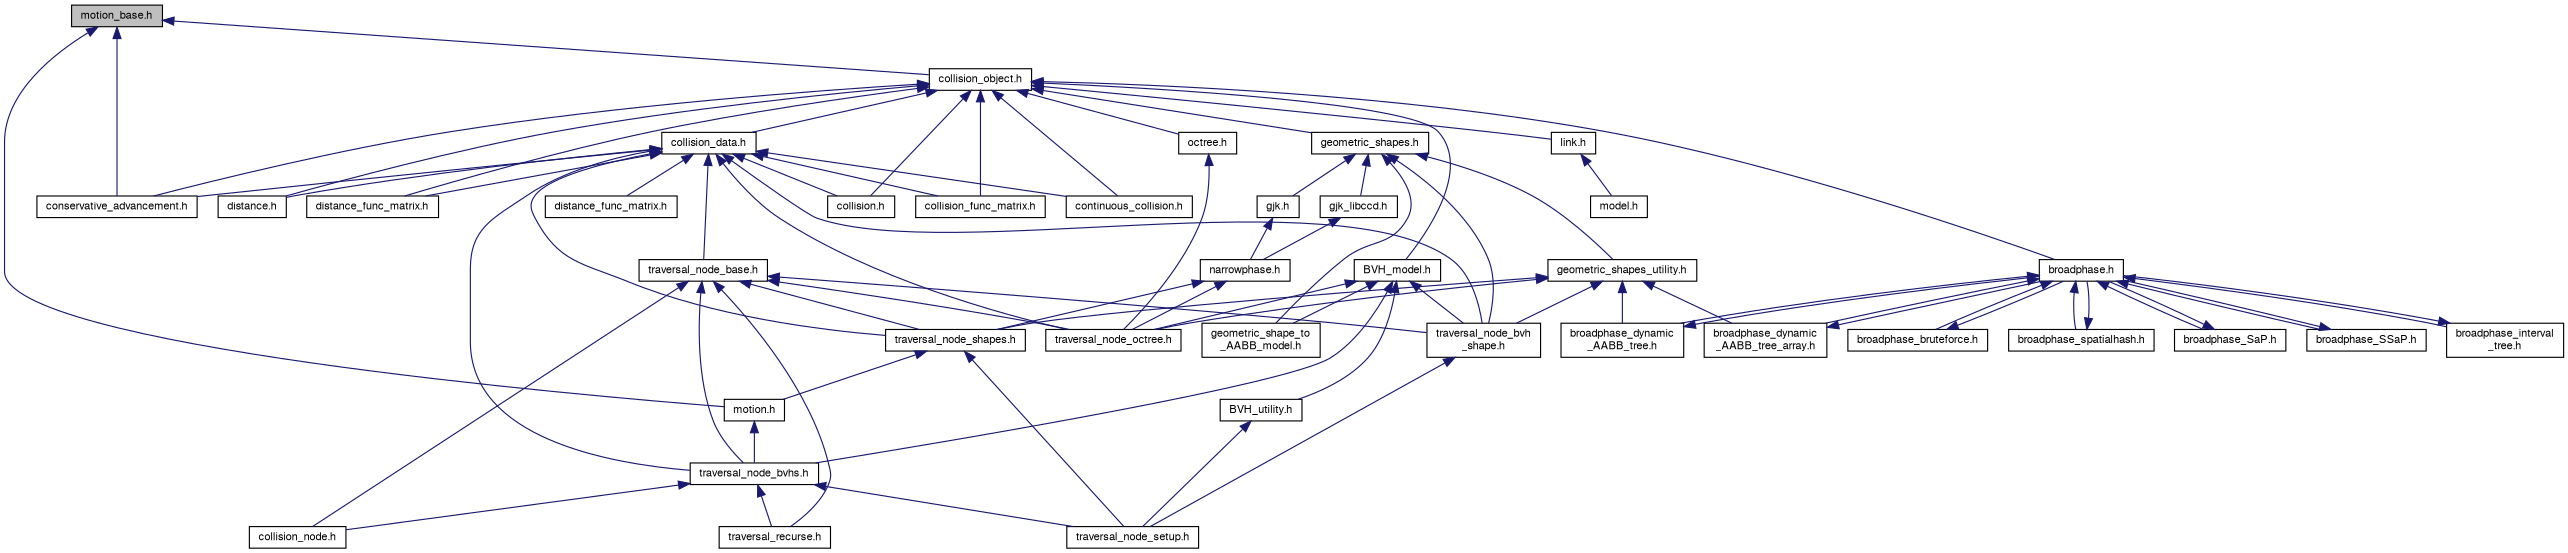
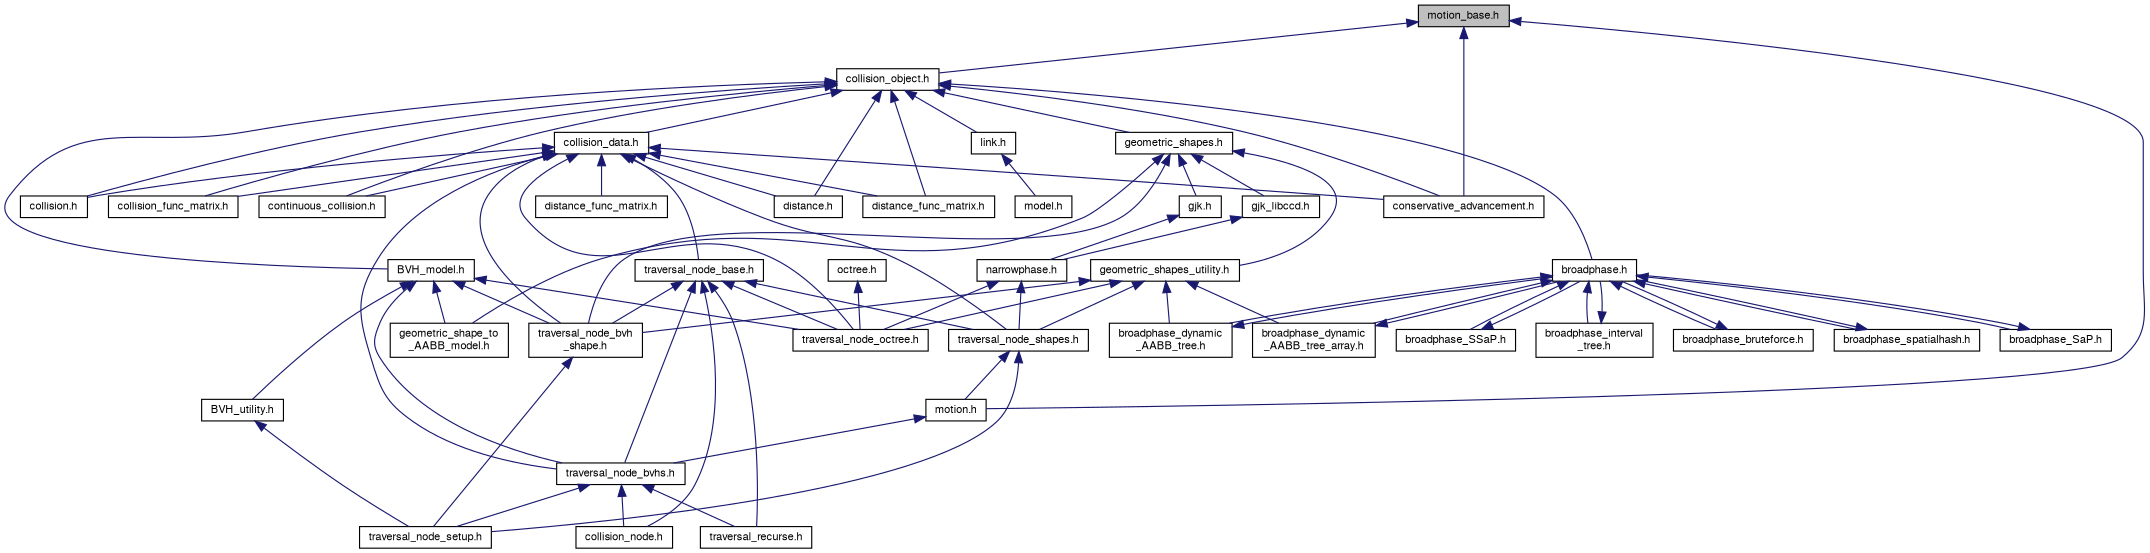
  digraph {
    node [color=black fillcolor=white fontname=FreeSans fontsize=10 shape=record style=filled]
    edge [color=midnightblue dir=back fontname=FreeSans fontsize=10 labelfontname=FreeSans labelfontsize=10 style=solid]
    n1 [fillcolor=grey75 fontcolor=black height=0.2 label="motion_base.h" width=0.4]
    n2 [height=0.2 label="collision_object.h" width=0.4]
    n3 [height=0.2 label="conservative_advancement.h" width=0.4]
    n4 [height=0.2 label="motion.h" width=0.4]
    n5 [height=0.2 label="link.h" width=0.4]
    n6 [height=0.2 label="broadphase.h" width=0.4]
    n7 [height=0.2 label="geometric_shapes.h" width=0.4]
    n8 [height=0.2 label="BVH_model.h" width=0.4]
    n9 [height=0.2 label="collision_data.h" width=0.4]
    n10 [height=0.2 label="collision.h" width=0.4]
    n11 [height=0.2 label="collision_func_matrix.h" width=0.4]
    n12 [height=0.2 label="continuous_collision.h" width=0.4]
    n13 [height=0.2 label="distance.h" width=0.4]
    n14 [height=0.2 label="distance_func_matrix.h" width=0.4]
    n15 [height=0.2 label="octree.h" width=0.4]
    n16 [height=0.2 label="traversal_node_bvhs.h" width=0.4]
    n17 [height=0.2 label="model.h" width=0.4]
    n18 [height=0.2 label="broadphase_bruteforce.h" width=0.4]
    n19 [height=0.2 label="broadphase_spatialhash.h" width=0.4]
    n20 [height=0.2 label="broadphase_SaP.h" width=0.4]
    n21 [height=0.2 label="broadphase_SSaP.h" width=0.4]
    n22 [height=0.2 label="broadphase_interval\l_tree.h" width=0.4]
    n23 [height=0.2 label="broadphase_dynamic\l_AABB_tree.h" width=0.4]
    n24 [height=0.2 label="broadphase_dynamic\l_AABB_tree_array.h" width=0.4]
    n25 [height=0.2 label="geometric_shapes_utility.h" width=0.4]
    n26 [height=0.2 label="traversal_node_bvh\l_shape.h" width=0.4]
    n27 [height=0.2 label="gjk.h" width=0.4]
    n28 [height=0.2 label="gjk_libccd.h" width=0.4]
    n29 [height=0.2 label="geometric_shape_to\l_AABB_model.h" width=0.4]
    n30 [height=0.2 label="traversal_node_octree.h" width=0.4]
    n31 [height=0.2 label="BVH_utility.h" width=0.4]
    n32 [height=0.2 label="traversal_node_shapes.h" width=0.4]
    n33 [height=0.2 label="traversal_node_base.h" width=0.4]
    n34 [height=0.2 label="distance_func_matrix.h" width=0.4]
    n35 [height=0.2 label="traversal_node_setup.h" width=0.4]
    n36 [height=0.2 label="narrowphase.h" width=0.4]
    n37 [height=0.2 label="collision_node.h" width=0.4]
    n38 [height=0.2 label="traversal_recurse.h" width=0.4]
    n1 -> n2
    n1 -> n3
    n1 -> n4
    n2 -> n3
    n2 -> n5
    n2 -> n6
    n2 -> n7
    n2 -> n8
    n2 -> n9
    n2 -> n10
    n2 -> n11
    n2 -> n12
    n2 -> n13
    n2 -> n14
-   n2 -> n15
    n4 -> n16
    n5 -> n17
    n6 -> n18
    n6 -> n19
    n6 -> n20
    n6 -> n21
    n6 -> n22
    n6 -> n23
    n6 -> n24
    n7 -> n25
    n7 -> n26
    n7 -> n27
    n7 -> n28
    n7 -> n29
    n8 -> n16
    n8 -> n26
    n8 -> n29
    n8 -> n30
    n8 -> n31
    n9 -> n3
    n9 -> n10
    n9 -> n11
    n9 -> n12
    n9 -> n13
    n9 -> n14
    n9 -> n16
    n9 -> n26
    n9 -> n30
    n9 -> n32
    n9 -> n33
    n9 -> n34
    n15 -> n30
    n16 -> n35
    n16 -> n37
    n16 -> n38
    n18 -> n6
    n19 -> n6
    n20 -> n6
    n21 -> n6
    n22 -> n6
    n23 -> n6
    n24 -> n6
    n25 -> n23
    n25 -> n24
    n25 -> n26
    n25 -> n30
    n25 -> n32
    n26 -> n35
    n27 -> n36
    n28 -> n36
    n31 -> n35
    n32 -> n4
    n32 -> n35
    n33 -> n16
    n33 -> n26
    n33 -> n30
    n33 -> n32
    n33 -> n37
    n33 -> n38
    n36 -> n30
    n36 -> n32
  }
